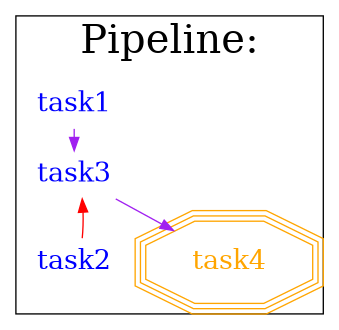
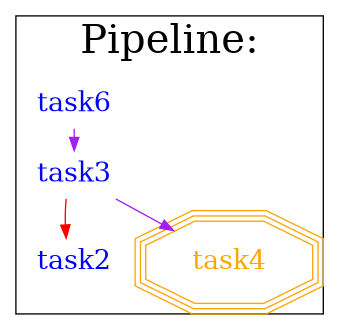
  digraph {
    fontsize=50
    ranksep=0.1
    splines=true
    width=0.001
    node [fontcolor=blue fontsize=20 shape=plaintext]
    edge [color=purple minlen=2]
-   n1 [label=task1]
+   n1 [label=task6]
    n2 [label=task2]
    n3 [label=task3]
    n4 [color=orange fontcolor=orange label=task4 shape=tripleoctagon]
    subgraph cluster_1 {
      fontsize=30
      label="Pipeline:"
      n1
      n2
      n3
      n4
    }
    n1 -> n3
-   n2 -> n3 [color=red]
+   n3 -> n2 [color=red]
    n3 -> n4
  }
